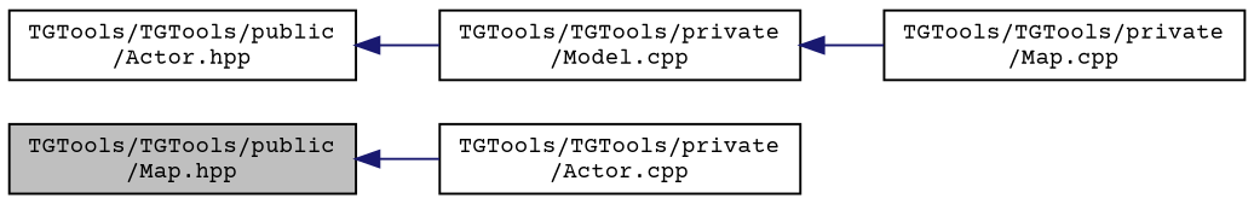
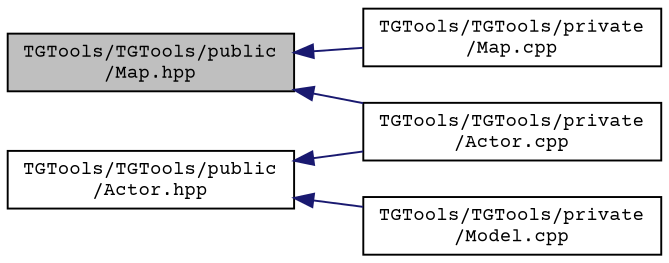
  digraph {
    fontname="Courier Prime"
    rankdir=LR
    node [color=black fillcolor=white fontname="Courier Prime" fontsize=10 shape=record style=filled]
    edge [color=midnightblue dir=back fontname="Courier Prime" fontsize=10 labelfontname=Helvetica labelfontsize=10 style=solid]
    n1 [fillcolor=grey75 fontcolor=black height=0.2 label="TGTools/TGTools/public\l/Map.hpp" width=0.4]
    n2 [height=0.2 label="TGTools/TGTools/private\l/Map.cpp" width=0.4]
    n3 [height=0.2 label="TGTools/TGTools/private\l/Actor.cpp" width=0.4]
    n4 [height=0.2 label="TGTools/TGTools/public\l/Actor.hpp" width=0.4]
    n5 [height=0.2 label="TGTools/TGTools/private\l/Model.cpp" width=0.4]
-   n5 -> n2
+   n1 -> n2
    n1 -> n3
+   n4 -> n3
    n4 -> n5
  }
